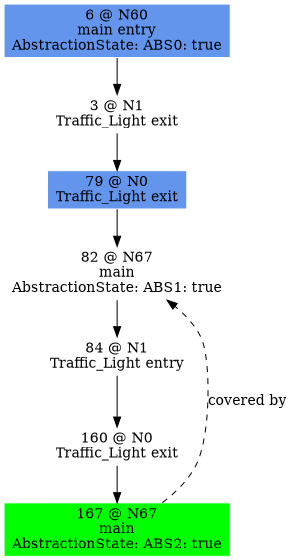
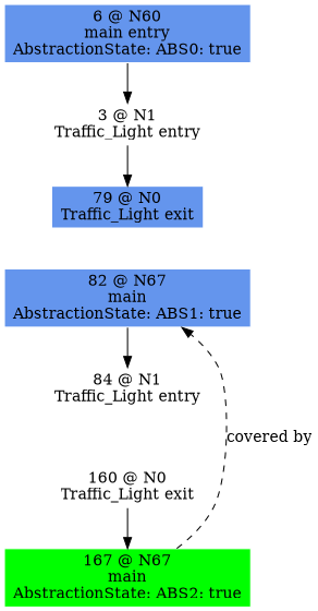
  digraph {
    node [color=white shape=box style=filled]
    n1 [fillcolor=cornflowerblue label="6 @ N60\nmain entry\nAbstractionState: ABS0: true\n"]
-   n2 [label="3 @ N1\nTraffic_Light exit\n"]
+   n2 [label="3 @ N1\nTraffic_Light entry\n"]
    n3 [fillcolor=cornflowerblue label="79 @ N0\nTraffic_Light exit\n"]
-   n4 [fillcolor=white label="82 @ N67\nmain\nAbstractionState: ABS1: true\n"]
+   n4 [fillcolor=cornflowerblue label="82 @ N67\nmain\nAbstractionState: ABS1: true\n"]
    n5 [label="84 @ N1\nTraffic_Light entry\n"]
    n6 [label="160 @ N0\nTraffic_Light exit\n"]
    n7 [fillcolor=green label="167 @ N67\nmain\nAbstractionState: ABS2: true\n"]
    n1 -> n2
    n2 -> n3
-   n3 -> n4
    n4 -> n5
-   n5 -> n6
    n6 -> n7
    n7 -> n4 [label="covered by" style=dashed weight=0]
  }
